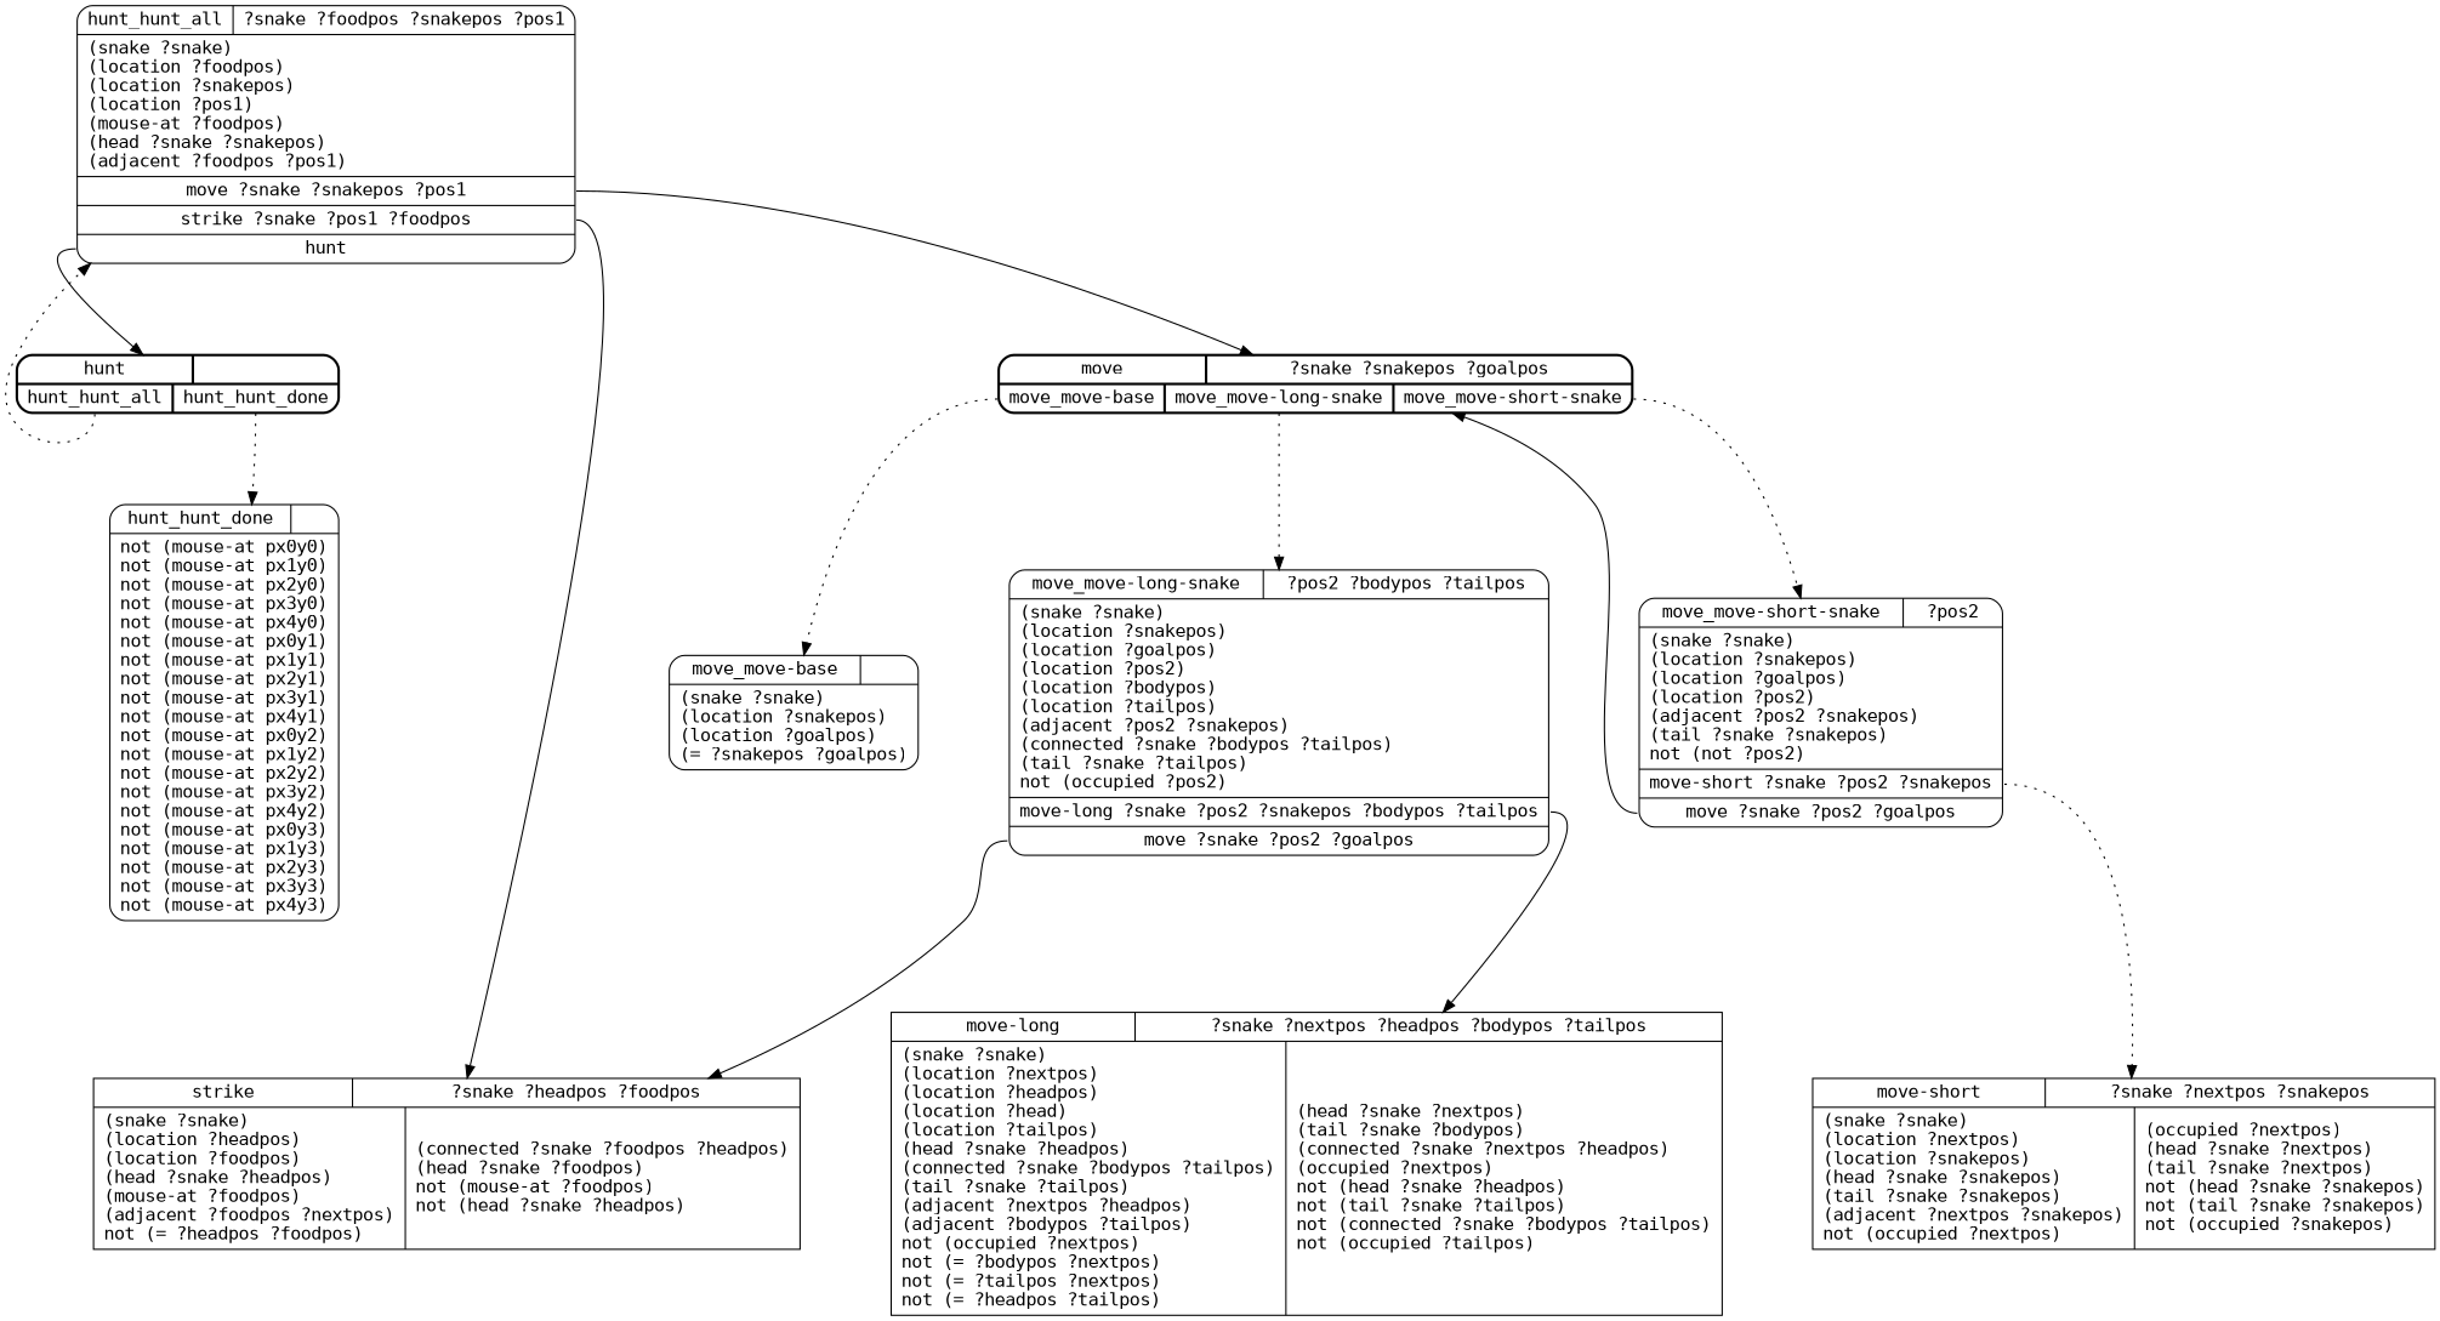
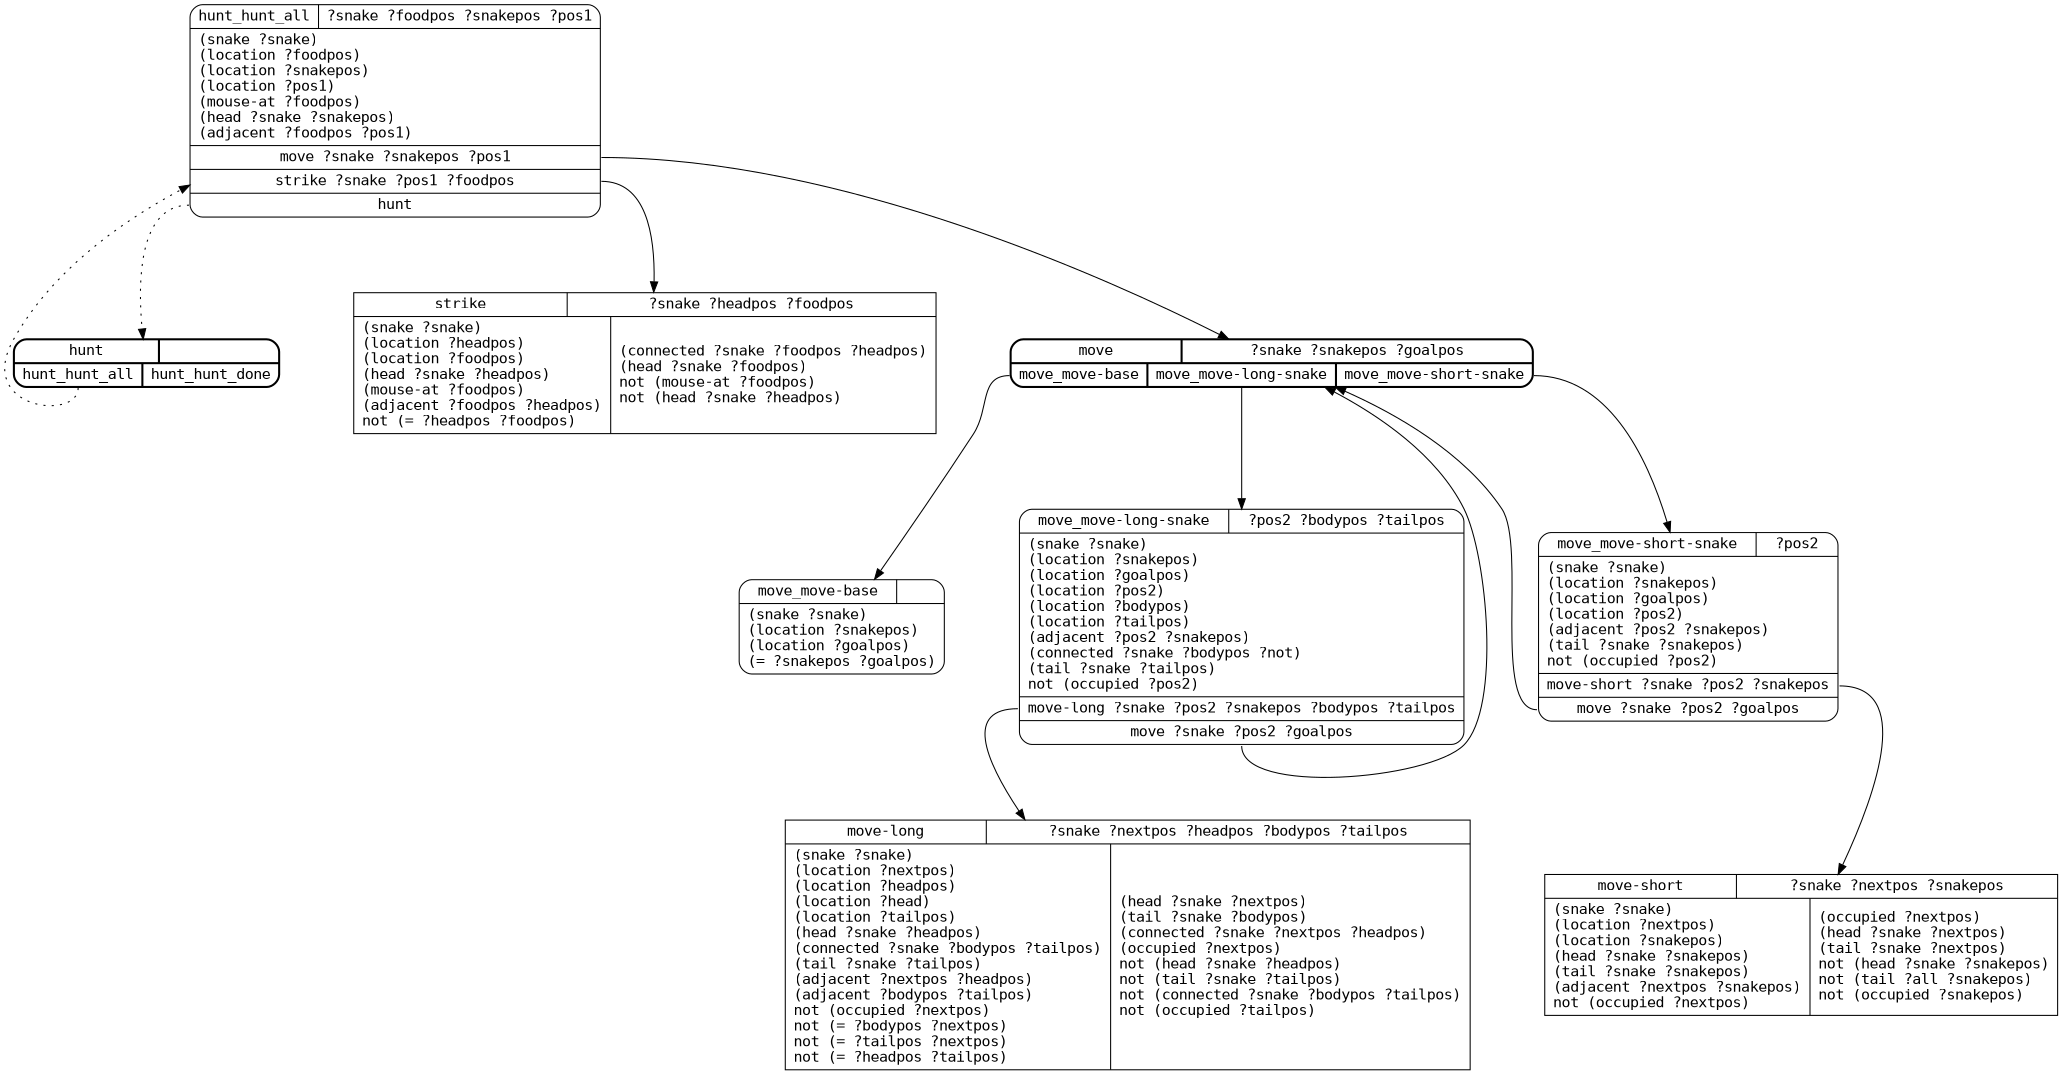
  digraph {
    fontname="DejaVu Sans Mono"
    nodesep=1
    ranksep=1
    node [fontname="DejaVu Sans Mono" shape=Mrecord]
    edge [fontname="DejaVu Sans Mono" tailport=0]
-   strike [label="{{\N|?snake ?headpos ?foodpos}|{(snake ?snake)\l(location ?headpos)\l(location ?foodpos)\l(head ?snake ?headpos)\l(mouse-at ?foodpos)\l(adjacent ?foodpos ?nextpos)\lnot (= ?headpos ?foodpos)\l|(connected ?snake ?foodpos ?headpos)\l(head ?snake ?foodpos)\lnot (mouse-at ?foodpos)\lnot (head ?snake ?headpos)\l}}" shape=record]
-   "move-short" [label="{{\N|?snake ?nextpos ?snakepos}|{(snake ?snake)\l(location ?nextpos)\l(location ?snakepos)\l(head ?snake ?snakepos)\l(tail ?snake ?snakepos)\l(adjacent ?nextpos ?snakepos)\lnot (occupied ?nextpos)\l|(occupied ?nextpos)\l(head ?snake ?nextpos)\l(tail ?snake ?nextpos)\lnot (head ?snake ?snakepos)\lnot (tail ?snake ?snakepos)\lnot (occupied ?snakepos)\l}}" shape=record]
+   strike [label="{{\N|?snake ?headpos ?foodpos}|{(snake ?snake)\l(location ?headpos)\l(location ?foodpos)\l(head ?snake ?headpos)\l(mouse-at ?foodpos)\l(adjacent ?foodpos ?headpos)\lnot (= ?headpos ?foodpos)\l|(connected ?snake ?foodpos ?headpos)\l(head ?snake ?foodpos)\lnot (mouse-at ?foodpos)\lnot (head ?snake ?headpos)\l}}" shape=record]
+   "move-short" [label="{{\N|?snake ?nextpos ?snakepos}|{(snake ?snake)\l(location ?nextpos)\l(location ?snakepos)\l(head ?snake ?snakepos)\l(tail ?snake ?snakepos)\l(adjacent ?nextpos ?snakepos)\lnot (occupied ?nextpos)\l|(occupied ?nextpos)\l(head ?snake ?nextpos)\l(tail ?snake ?nextpos)\lnot (head ?snake ?snakepos)\lnot (tail ?all ?snakepos)\lnot (occupied ?snakepos)\l}}" shape=record]
    "move-long" [label="{{\N|?snake ?nextpos ?headpos ?bodypos ?tailpos}|{(snake ?snake)\l(location ?nextpos)\l(location ?headpos)\l(location ?head)\l(location ?tailpos)\l(head ?snake ?headpos)\l(connected ?snake ?bodypos ?tailpos)\l(tail ?snake ?tailpos)\l(adjacent ?nextpos ?headpos)\l(adjacent ?bodypos ?tailpos)\lnot (occupied ?nextpos)\lnot (= ?bodypos ?nextpos)\lnot (= ?tailpos ?nextpos)\lnot (= ?headpos ?tailpos)\l|(head ?snake ?nextpos)\l(tail ?snake ?bodypos)\l(connected ?snake ?nextpos ?headpos)\l(occupied ?nextpos)\lnot (head ?snake ?headpos)\lnot (tail ?snake ?tailpos)\lnot (connected ?snake ?bodypos ?tailpos)\lnot (occupied ?tailpos)\l}}" shape=record]
    hunt [label="{{\N|}|{<0>hunt_hunt_all|<1>hunt_hunt_done}}" style=bold]
    hunt_hunt_all [label="{{\N|?snake ?foodpos ?snakepos ?pos1}|(snake ?snake)\l(location ?foodpos)\l(location ?snakepos)\l(location ?pos1)\l(mouse-at ?foodpos)\l(head ?snake ?snakepos)\l(adjacent ?foodpos ?pos1)\l|<0>move ?snake ?snakepos ?pos1|<1>strike ?snake ?pos1 ?foodpos|<2>hunt}"]
-   hunt_hunt_done [label="{{\N|}|not (mouse-at px0y0)\lnot (mouse-at px1y0)\lnot (mouse-at px2y0)\lnot (mouse-at px3y0)\lnot (mouse-at px4y0)\lnot (mouse-at px0y1)\lnot (mouse-at px1y1)\lnot (mouse-at px2y1)\lnot (mouse-at px3y1)\lnot (mouse-at px4y1)\lnot (mouse-at px0y2)\lnot (mouse-at px1y2)\lnot (mouse-at px2y2)\lnot (mouse-at px3y2)\lnot (mouse-at px4y2)\lnot (mouse-at px0y3)\lnot (mouse-at px1y3)\lnot (mouse-at px2y3)\lnot (mouse-at px3y3)\lnot (mouse-at px4y3)\l}"]
    move [label="{{\N|?snake ?snakepos ?goalpos}|{<0>move_move-base|<1>move_move-long-snake|<2>move_move-short-snake}}" style=bold]
    "move_move-base" [label="{{\N|}|(snake ?snake)\l(location ?snakepos)\l(location ?goalpos)\l(= ?snakepos ?goalpos)\l}"]
-   "move_move-long-snake" [label="{{\N|?pos2 ?bodypos ?tailpos}|(snake ?snake)\l(location ?snakepos)\l(location ?goalpos)\l(location ?pos2)\l(location ?bodypos)\l(location ?tailpos)\l(adjacent ?pos2 ?snakepos)\l(connected ?snake ?bodypos ?tailpos)\l(tail ?snake ?tailpos)\lnot (occupied ?pos2)\l|<0>move-long ?snake ?pos2 ?snakepos ?bodypos ?tailpos|<1>move ?snake ?pos2 ?goalpos}"]
-   "move_move-short-snake" [label="{{\N|?pos2}|(snake ?snake)\l(location ?snakepos)\l(location ?goalpos)\l(location ?pos2)\l(adjacent ?pos2 ?snakepos)\l(tail ?snake ?snakepos)\lnot (not ?pos2)\l|<0>move-short ?snake ?pos2 ?snakepos|<1>move ?snake ?pos2 ?goalpos}"]
+   "move_move-long-snake" [label="{{\N|?pos2 ?bodypos ?tailpos}|(snake ?snake)\l(location ?snakepos)\l(location ?goalpos)\l(location ?pos2)\l(location ?bodypos)\l(location ?tailpos)\l(adjacent ?pos2 ?snakepos)\l(connected ?snake ?bodypos ?not)\l(tail ?snake ?tailpos)\lnot (occupied ?pos2)\l|<0>move-long ?snake ?pos2 ?snakepos ?bodypos ?tailpos|<1>move ?snake ?pos2 ?goalpos}"]
+   "move_move-short-snake" [label="{{\N|?pos2}|(snake ?snake)\l(location ?snakepos)\l(location ?goalpos)\l(location ?pos2)\l(adjacent ?pos2 ?snakepos)\l(tail ?snake ?snakepos)\lnot (occupied ?pos2)\l|<0>move-short ?snake ?pos2 ?snakepos|<1>move ?snake ?pos2 ?goalpos}"]
    hunt -> hunt_hunt_all [style=dotted]
-   hunt -> hunt_hunt_done [style=dotted tailport=1]
    hunt_hunt_all -> strike [tailport=1]
-   hunt_hunt_all -> hunt [tailport=2]
+   hunt_hunt_all -> hunt [tailport=2 style=dotted]
    hunt_hunt_all -> move
-   move -> "move_move-base" [style=dotted]
-   move -> "move_move-long-snake" [style=dotted tailport=1]
-   move -> "move_move-short-snake" [style=dotted tailport=2]
+   move -> "move_move-base" [style=solid]
+   move -> "move_move-long-snake" [style=solid tailport=1]
+   move -> "move_move-short-snake" [style=solid tailport=2]
    "move_move-long-snake" -> "move-long"
-   "move_move-long-snake" -> strike [tailport=1]
-   "move_move-short-snake" -> "move-short" [style=dotted]
+   "move_move-long-snake" -> move [tailport=1]
+   "move_move-short-snake" -> "move-short"
    "move_move-short-snake" -> move [tailport=1]
  }
